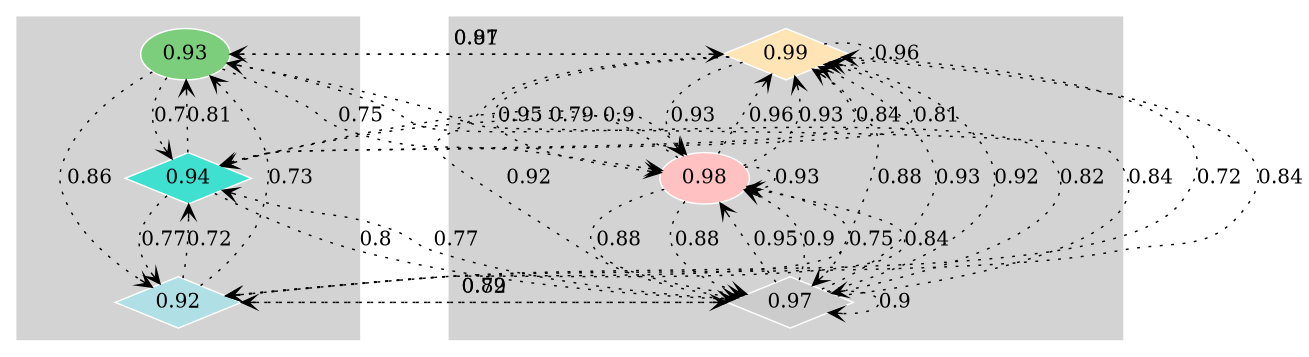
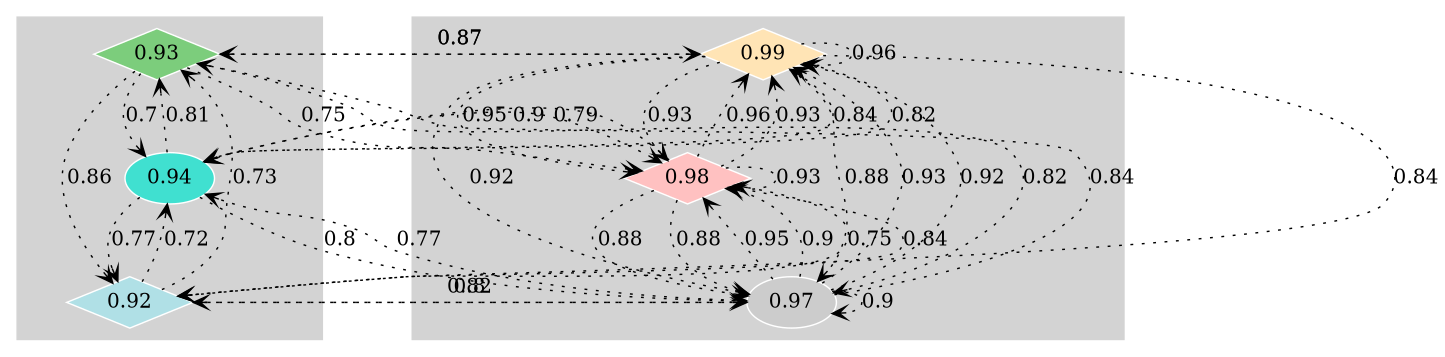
  digraph {
    node [color=white shape=diamond style=filled]
    edge [arrowhead=vee constraint=True style=dotted]
-   n1 [fillcolor=palegreen3 label=0.93 shape=ellipse]
-   n2 [fillcolor=turquoise label=0.94]
+   n1 [fillcolor=palegreen3 label=0.93]
+   n2 [fillcolor=turquoise label=0.94 shape=ellipse]
    n3 [fillcolor=powderblue label=0.92]
    n4 [fillcolor=moccasin label=0.99]
-   n5 [fillcolor=rosybrown1 label=0.98 shape=ellipse]
-   n6 [fillcolor=grey80 label=0.97]
+   n5 [fillcolor=rosybrown1 label=0.98]
+   n6 [fillcolor=grey80 label=0.97 shape=ellipse]
    subgraph cluster_1 {
      color=lightgrey
      style=filled
      n1
      n2
      n3
    }
    subgraph cluster_2 {
      color=lightgrey
      style=filled
      n4
      n5
      n6
    }
    n1 -> n2 [label=0.7]
    n1 -> n3 [label=0.86]
-   n1 -> n4 [constraint=False label=0.91]
+   n1 -> n4 [constraint=False label=0.87]
    n1 -> n5 [constraint=False label=0.75]
    n1 -> n6 [constraint=False label=0.82]
    n2 -> n1 [label=0.81]
    n2 -> n3 [label=0.77]
    n2 -> n4 [constraint=False label=0.84]
    n2 -> n5 [constraint=False label=0.9]
    n2 -> n6 [constraint=False label=0.8]
    n3 -> n1 [label=0.73]
    n3 -> n2 [label=0.72]
-   n3 -> n4 [constraint=False label=0.72]
    n3 -> n5 [constraint=False label=0.75]
    n3 -> n6 [constraint=False label=0.82]
    n4 -> n1 [constraint=False label=0.87]
-   n4 -> n2 [constraint=False label=0.81]
+   n4 -> n2 [constraint=False label=0.82]
    n4 -> n3 [constraint=False label=0.84]
    n4 -> n4 [label=0.96]
    n4 -> n5 [label=0.95]
    n4 -> n5 [label=0.93]
    n4 -> n6 [label=0.92]
    n4 -> n6 [label=0.88]
    n5 -> n2 [constraint=False label=0.79]
    n5 -> n3 [constraint=False label=0.84]
    n5 -> n4 [label=0.96]
    n5 -> n4 [label=0.93]
    n5 -> n5 [label=0.93]
    n5 -> n6 [label=0.88]
    n5 -> n6 [label=0.88]
    n6 -> n1 [constraint=False label=0.84]
    n6 -> n2 [constraint=False label=0.77]
-   n6 -> n3 [constraint=False label=0.79]
+   n6 -> n3 [constraint=False label=0.8]
    n6 -> n4 [label=0.93]
    n6 -> n4 [label=0.92]
    n6 -> n5 [label=0.95]
    n6 -> n5 [label=0.9]
    n6 -> n6 [label=0.9]
  }
